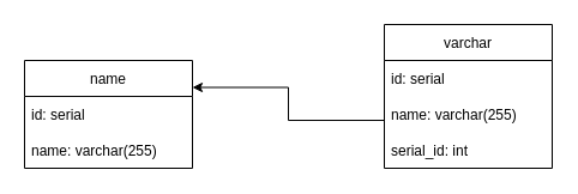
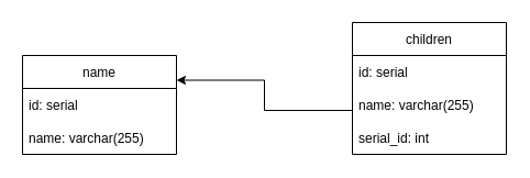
  <mxCell id="0" />
  <mxCell id="1" parent="0" />
  <mxCell id="2" value="name" style="swimlane;fontStyle=0;childLayout=stackLayout;horizontal=1;startSize=30;horizontalStack=0;resizeParent=1;resizeParentMax=0;resizeLast=0;collapsible=1;marginBottom=0;" vertex="1" parent="1"><mxGeometry x="20" y="50" width="140" height="90" as="geometry" /></mxCell>
  <mxCell id="3" value="id: serial" style="text;strokeColor=none;fillColor=none;align=left;verticalAlign=middle;spacingLeft=4;spacingRight=4;overflow=hidden;points=[[0,0.5],[1,0.5]];portConstraint=eastwest;rotatable=0;" vertex="1" parent="2"><mxGeometry y="30" width="140" height="30" as="geometry" /></mxCell>
  <mxCell id="4" value="name: varchar(255)" style="text;strokeColor=none;fillColor=none;align=left;verticalAlign=middle;spacingLeft=4;spacingRight=4;overflow=hidden;points=[[0,0.5],[1,0.5]];portConstraint=eastwest;rotatable=0;" vertex="1" parent="2"><mxGeometry y="60" width="140" height="30" as="geometry" /></mxCell>
- <mxCell id="5" value="varchar" style="swimlane;fontStyle=0;childLayout=stackLayout;horizontal=1;startSize=30;horizontalStack=0;resizeParent=1;resizeParentMax=0;resizeLast=0;collapsible=1;marginBottom=0;" vertex="1" parent="1"><mxGeometry x="320" y="20" width="140" height="120" as="geometry" /></mxCell>
+ <mxCell id="5" value="children" style="swimlane;fontStyle=0;childLayout=stackLayout;horizontal=1;startSize=30;horizontalStack=0;resizeParent=1;resizeParentMax=0;resizeLast=0;collapsible=1;marginBottom=0;" vertex="1" parent="1"><mxGeometry x="320" y="20" width="140" height="120" as="geometry" /></mxCell>
  <mxCell id="6" value="id: serial" style="text;strokeColor=none;fillColor=none;align=left;verticalAlign=middle;spacingLeft=4;spacingRight=4;overflow=hidden;points=[[0,0.5],[1,0.5]];portConstraint=eastwest;rotatable=0;" vertex="1" parent="5"><mxGeometry y="30" width="140" height="30" as="geometry" /></mxCell>
  <mxCell id="7" value="name: varchar(255)" style="text;strokeColor=none;fillColor=none;align=left;verticalAlign=middle;spacingLeft=4;spacingRight=4;overflow=hidden;points=[[0,0.5],[1,0.5]];portConstraint=eastwest;rotatable=0;" vertex="1" parent="5"><mxGeometry y="60" width="140" height="30" as="geometry" /></mxCell>
  <mxCell id="8" value="serial_id: int" style="text;strokeColor=none;fillColor=none;align=left;verticalAlign=middle;spacingLeft=4;spacingRight=4;overflow=hidden;points=[[0,0.5],[1,0.5]];portConstraint=eastwest;rotatable=0;" vertex="1" parent="5"><mxGeometry y="90" width="140" height="30" as="geometry" /></mxCell>
  <mxCell id="9" style="edgeStyle=orthogonalEdgeStyle;rounded=0;orthogonalLoop=1;jettySize=auto;html=1;exitX=0;exitY=0.5;exitDx=0;exitDy=0;entryX=1;entryY=0.25;entryDx=0;entryDy=0;" edge="1" parent="1" source="7" target="2"><mxGeometry relative="1" as="geometry"><mxPoint x="240" y="70" as="targetPoint" /><Array as="points"><mxPoint x="320" y="100" /><mxPoint x="240" y="100" /><mxPoint x="240" y="73" /></Array></mxGeometry></mxCell>
